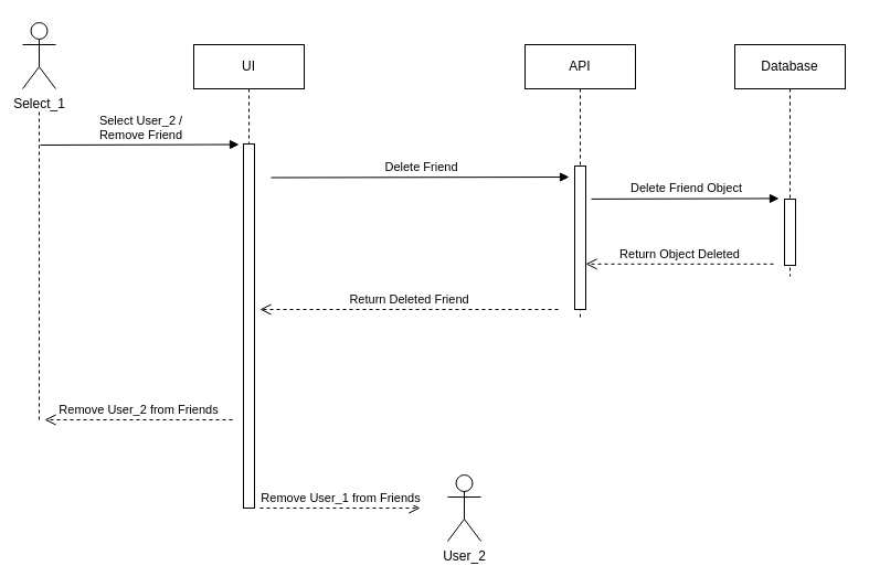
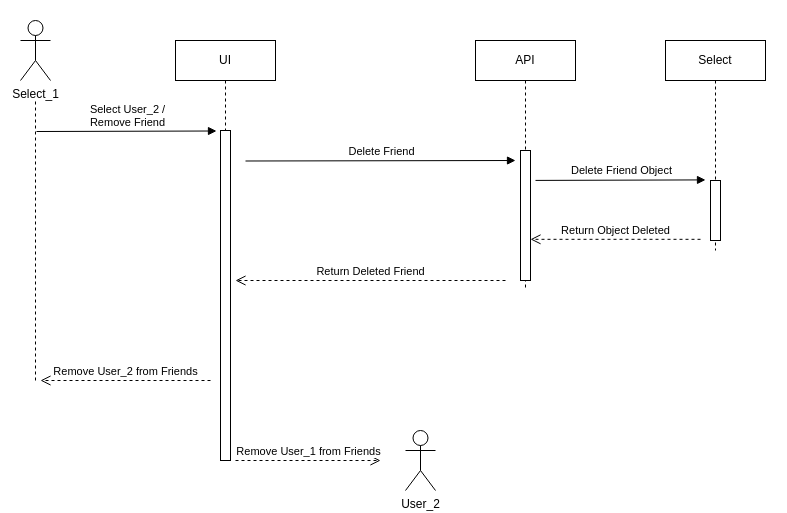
  <mxCell id="0" />
  <mxCell id="1" parent="0" />
  <mxCell id="2" value="" style="endArrow=none;dashed=1;html=1;rounded=0;" parent="1" edge="1"><mxGeometry width="50" height="50" relative="1" as="geometry"><mxPoint x="35" y="380" as="sourcePoint" /><mxPoint x="35" y="100" as="targetPoint" /></mxGeometry></mxCell>
  <mxCell id="3" value="UI" style="shape=umlLifeline;perimeter=lifelinePerimeter;whiteSpace=wrap;html=1;container=0;dropTarget=0;collapsible=0;recursiveResize=0;outlineConnect=0;portConstraint=eastwest;newEdgeStyle={&quot;edgeStyle&quot;:&quot;elbowEdgeStyle&quot;,&quot;elbow&quot;:&quot;vertical&quot;,&quot;curved&quot;:0,&quot;rounded&quot;:0};" parent="1" vertex="1"><mxGeometry x="175" y="40" width="100" height="420" as="geometry" /></mxCell>
  <mxCell id="4" value="" style="html=1;points=[];perimeter=orthogonalPerimeter;outlineConnect=0;targetShapes=umlLifeline;portConstraint=eastwest;newEdgeStyle={&quot;edgeStyle&quot;:&quot;elbowEdgeStyle&quot;,&quot;elbow&quot;:&quot;vertical&quot;,&quot;curved&quot;:0,&quot;rounded&quot;:0};" parent="3" vertex="1"><mxGeometry x="45" y="90" width="10" height="330" as="geometry" /></mxCell>
  <mxCell id="5" value="API" style="shape=umlLifeline;perimeter=lifelinePerimeter;whiteSpace=wrap;html=1;container=0;dropTarget=0;collapsible=0;recursiveResize=0;outlineConnect=0;portConstraint=eastwest;newEdgeStyle={&quot;edgeStyle&quot;:&quot;elbowEdgeStyle&quot;,&quot;elbow&quot;:&quot;vertical&quot;,&quot;curved&quot;:0,&quot;rounded&quot;:0};" parent="1" vertex="1"><mxGeometry x="475" y="40" width="100" height="250" as="geometry" /></mxCell>
- <mxCell id="6" value="Database" style="shape=umlLifeline;perimeter=lifelinePerimeter;whiteSpace=wrap;html=1;container=0;dropTarget=0;collapsible=0;recursiveResize=0;outlineConnect=0;portConstraint=eastwest;newEdgeStyle={&quot;edgeStyle&quot;:&quot;elbowEdgeStyle&quot;,&quot;elbow&quot;:&quot;vertical&quot;,&quot;curved&quot;:0,&quot;rounded&quot;:0};" parent="1" vertex="1"><mxGeometry x="665" y="40" width="100" height="210" as="geometry" /></mxCell>
+ <mxCell id="6" value="Select" style="shape=umlLifeline;perimeter=lifelinePerimeter;whiteSpace=wrap;html=1;container=0;dropTarget=0;collapsible=0;recursiveResize=0;outlineConnect=0;portConstraint=eastwest;newEdgeStyle={&quot;edgeStyle&quot;:&quot;elbowEdgeStyle&quot;,&quot;elbow&quot;:&quot;vertical&quot;,&quot;curved&quot;:0,&quot;rounded&quot;:0};" parent="1" vertex="1"><mxGeometry x="665" y="40" width="100" height="210" as="geometry" /></mxCell>
  <mxCell id="7" value="Select_1" style="shape=umlActor;verticalLabelPosition=bottom;verticalAlign=top;html=1;" parent="1" vertex="1"><mxGeometry x="20" y="20" width="30" height="60" as="geometry" /></mxCell>
  <mxCell id="8" value="Select User_2 / &lt;br&gt;Remove Friend" style="html=1;verticalAlign=bottom;endArrow=block;edgeStyle=elbowEdgeStyle;elbow=vertical;curved=0;rounded=0;" parent="1" edge="1"><mxGeometry x="0.005" relative="1" as="geometry"><mxPoint x="36" y="131" as="sourcePoint" /><Array as="points"><mxPoint x="141" y="130.5" /></Array><mxPoint x="216" y="131" as="targetPoint" /><mxPoint as="offset" /></mxGeometry></mxCell>
  <mxCell id="9" value="Remove User_2 from Friends" style="html=1;verticalAlign=bottom;endArrow=open;dashed=1;endSize=8;edgeStyle=elbowEdgeStyle;elbow=vertical;curved=0;rounded=0;" parent="1" edge="1"><mxGeometry relative="1" as="geometry"><mxPoint x="40" y="380" as="targetPoint" /><Array as="points"><mxPoint x="135" y="380" /></Array><mxPoint x="210" y="380" as="sourcePoint" /></mxGeometry></mxCell>
  <mxCell id="10" value="Return Object Deleted" style="html=1;verticalAlign=bottom;endArrow=open;dashed=1;endSize=8;edgeStyle=elbowEdgeStyle;elbow=horizontal;curved=0;rounded=0;" parent="1" edge="1"><mxGeometry x="-0.004" relative="1" as="geometry"><mxPoint x="530" y="238.82" as="targetPoint" /><Array as="points"><mxPoint x="625" y="238.82" /></Array><mxPoint x="700" y="238.82" as="sourcePoint" /><mxPoint as="offset" /></mxGeometry></mxCell>
  <mxCell id="11" value="User_2" style="shape=umlActor;verticalLabelPosition=bottom;verticalAlign=top;html=1;" parent="1" vertex="1"><mxGeometry x="405" y="430" width="30" height="60" as="geometry" /></mxCell>
  <mxCell id="12" value="" style="html=1;points=[];perimeter=orthogonalPerimeter;outlineConnect=0;targetShapes=umlLifeline;portConstraint=eastwest;newEdgeStyle={&quot;edgeStyle&quot;:&quot;elbowEdgeStyle&quot;,&quot;elbow&quot;:&quot;vertical&quot;,&quot;curved&quot;:0,&quot;rounded&quot;:0};" parent="1" vertex="1"><mxGeometry x="710" y="180" width="10" height="60" as="geometry" /></mxCell>
  <mxCell id="13" value="Return Deleted Friend" style="html=1;verticalAlign=bottom;endArrow=open;dashed=1;endSize=8;edgeStyle=elbowEdgeStyle;elbow=horizontal;curved=0;rounded=0;" parent="1" edge="1"><mxGeometry relative="1" as="geometry"><mxPoint x="235" y="280" as="targetPoint" /><Array as="points"><mxPoint x="460" y="280" /></Array><mxPoint x="505" y="280" as="sourcePoint" /><mxPoint as="offset" /></mxGeometry></mxCell>
  <mxCell id="14" value="Remove User_1 from Friends" style="html=1;verticalAlign=bottom;endArrow=open;dashed=1;endSize=8;edgeStyle=elbowEdgeStyle;elbow=vertical;curved=0;rounded=0;" parent="1" edge="1"><mxGeometry relative="1" as="geometry"><mxPoint x="380" y="460" as="targetPoint" /><Array as="points"><mxPoint x="270" y="460" /></Array><mxPoint x="235" y="460" as="sourcePoint" /></mxGeometry></mxCell>
  <mxCell id="15" value="" style="html=1;points=[];perimeter=orthogonalPerimeter;outlineConnect=0;targetShapes=umlLifeline;portConstraint=eastwest;newEdgeStyle={&quot;edgeStyle&quot;:&quot;elbowEdgeStyle&quot;,&quot;elbow&quot;:&quot;vertical&quot;,&quot;curved&quot;:0,&quot;rounded&quot;:0};" parent="1" vertex="1"><mxGeometry x="520" y="150" width="10" height="130" as="geometry" /></mxCell>
  <mxCell id="16" value="Delete Friend" style="html=1;verticalAlign=bottom;endArrow=block;edgeStyle=elbowEdgeStyle;elbow=vertical;curved=0;rounded=0;" parent="1" edge="1"><mxGeometry x="0.005" relative="1" as="geometry"><mxPoint x="245" y="160.5" as="sourcePoint" /><Array as="points"><mxPoint x="350" y="160" /></Array><mxPoint x="515" y="160" as="targetPoint" /><mxPoint as="offset" /></mxGeometry></mxCell>
  <mxCell id="17" value="Delete Friend Object" style="html=1;verticalAlign=bottom;endArrow=block;edgeStyle=elbowEdgeStyle;elbow=vertical;curved=0;rounded=0;" parent="1" edge="1"><mxGeometry x="0.005" relative="1" as="geometry"><mxPoint x="535" y="179.91" as="sourcePoint" /><Array as="points"><mxPoint x="640" y="179.41" /></Array><mxPoint x="705" y="180" as="targetPoint" /><mxPoint as="offset" /></mxGeometry></mxCell>
